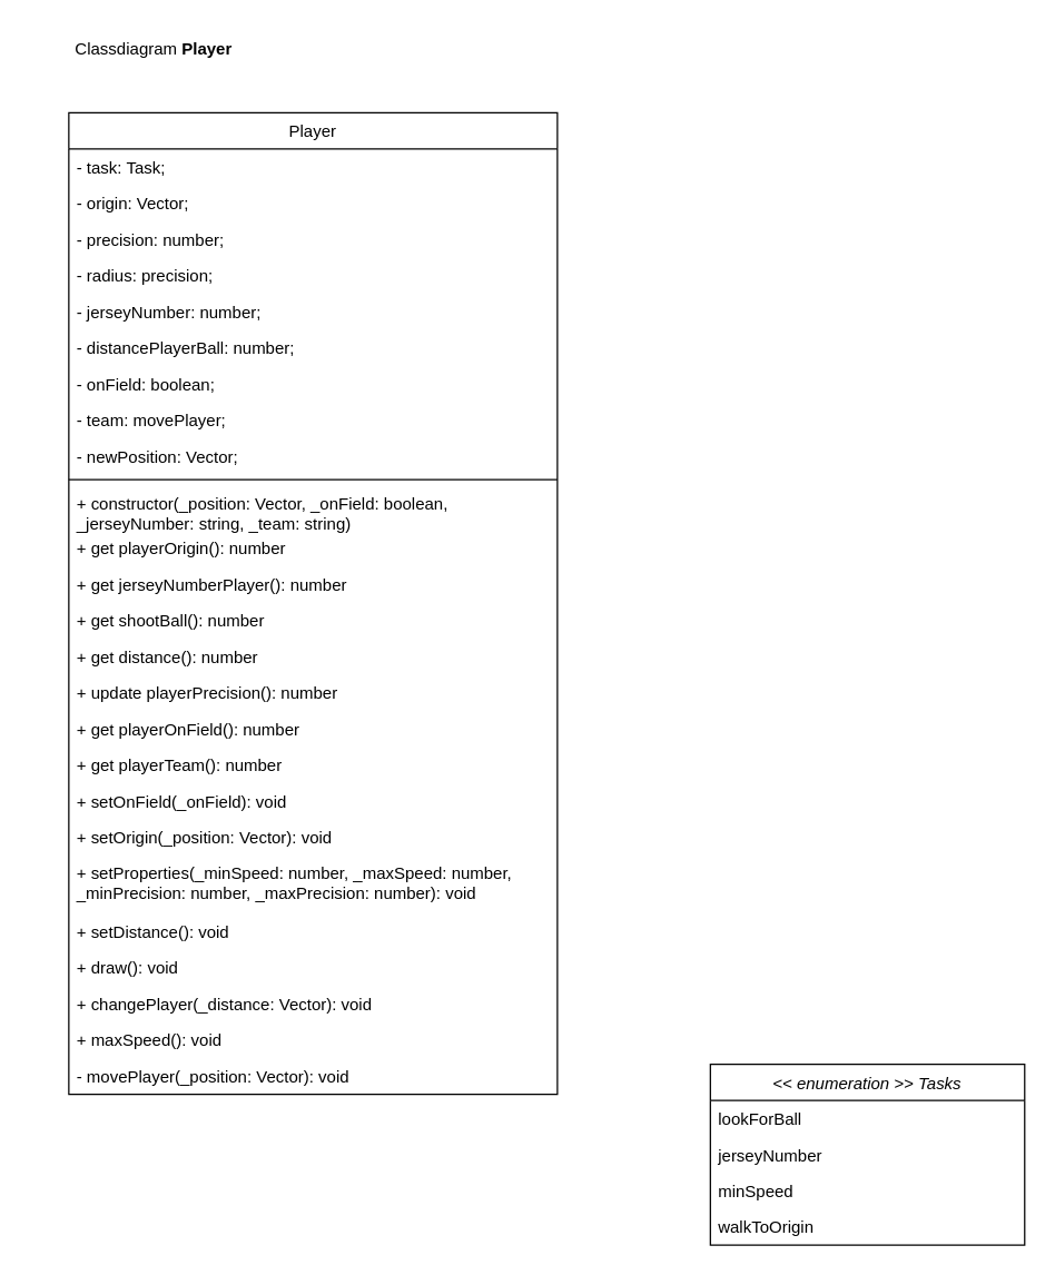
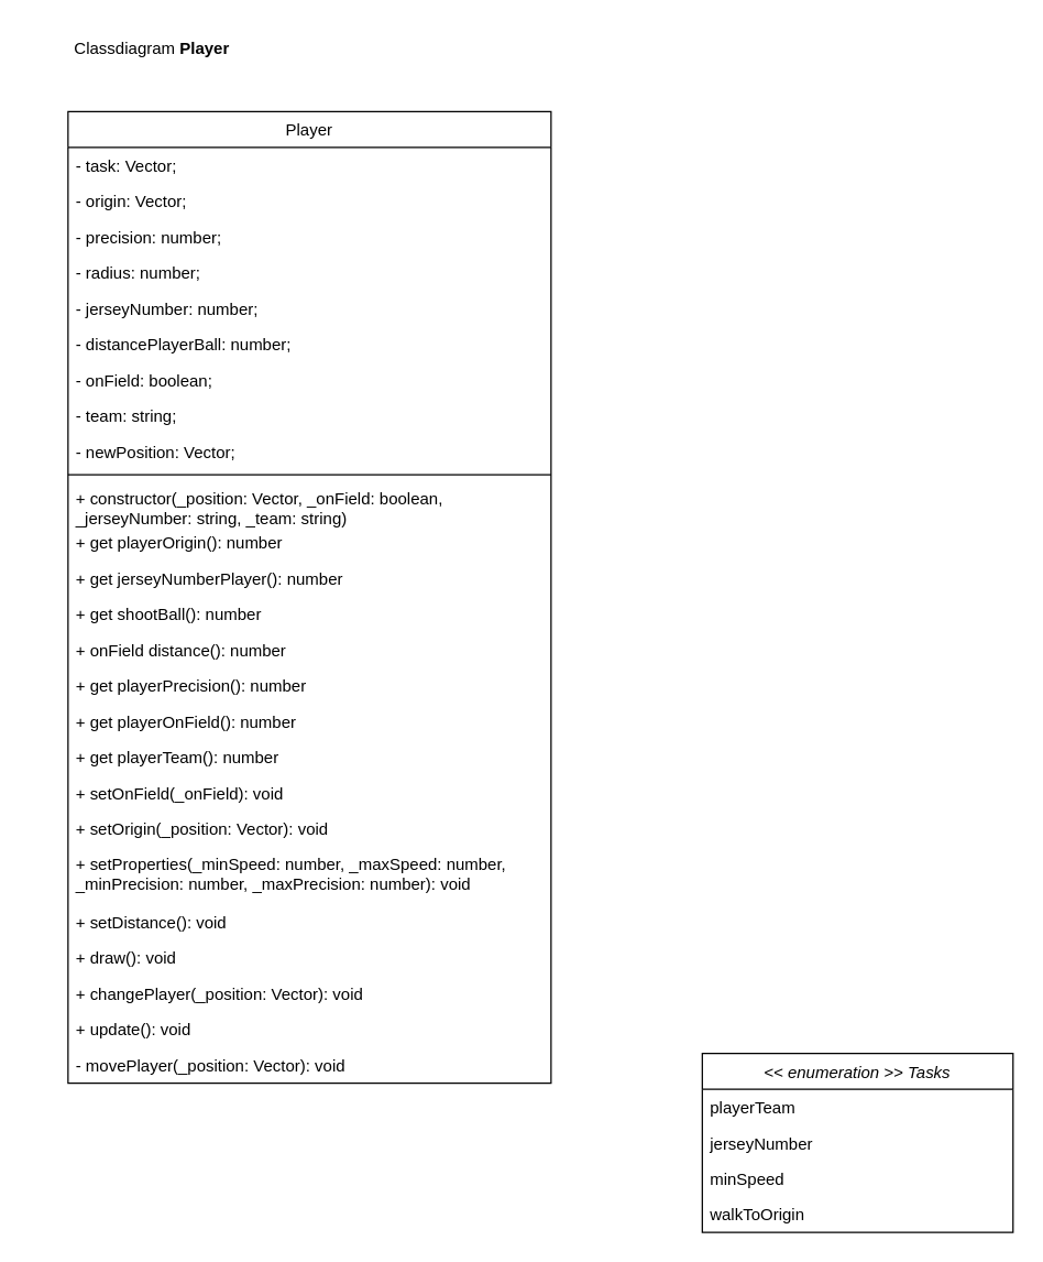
  <mxCell id="0" />
  <mxCell id="1" parent="0" />
  <mxCell id="2" value="Player" style="swimlane;fontStyle=0;align=center;verticalAlign=top;childLayout=stackLayout;horizontal=1;startSize=26;horizontalStack=0;resizeParent=1;resizeLast=0;collapsible=1;marginBottom=0;shadow=0;strokeWidth=1;" parent="1" vertex="1"><mxGeometry x="48.71" y="80.55" width="351.29" height="706" as="geometry"><mxRectangle x="30" y="80" width="160" height="26" as="alternateBounds" /></mxGeometry></mxCell>
- <mxCell id="3" value="- task: Task;" style="text;align=left;verticalAlign=top;spacingLeft=4;spacingRight=4;overflow=hidden;rotatable=0;points=[[0,0.5],[1,0.5]];portConstraint=eastwest;shadow=0;html=0;" parent="2" vertex="1"><mxGeometry y="26" width="351.29" height="26" as="geometry" /></mxCell>
+ <mxCell id="3" value="- task: Vector;" style="text;align=left;verticalAlign=top;spacingLeft=4;spacingRight=4;overflow=hidden;rotatable=0;points=[[0,0.5],[1,0.5]];portConstraint=eastwest;shadow=0;html=0;" parent="2" vertex="1"><mxGeometry y="26" width="351.29" height="26" as="geometry" /></mxCell>
  <mxCell id="4" value="- origin: Vector;" style="text;align=left;verticalAlign=top;spacingLeft=4;spacingRight=4;overflow=hidden;rotatable=0;points=[[0,0.5],[1,0.5]];portConstraint=eastwest;shadow=0;html=0;" parent="2" vertex="1"><mxGeometry y="52" width="351.29" height="26" as="geometry" /></mxCell>
  <mxCell id="5" value="- precision: number;" style="text;align=left;verticalAlign=top;spacingLeft=4;spacingRight=4;overflow=hidden;rotatable=0;points=[[0,0.5],[1,0.5]];portConstraint=eastwest;shadow=0;html=0;" parent="2" vertex="1"><mxGeometry y="78" width="351.29" height="26" as="geometry" /></mxCell>
- <mxCell id="6" value="- radius: precision;" style="text;align=left;verticalAlign=top;spacingLeft=4;spacingRight=4;overflow=hidden;rotatable=0;points=[[0,0.5],[1,0.5]];portConstraint=eastwest;shadow=0;html=0;" parent="2" vertex="1"><mxGeometry y="104" width="351.29" height="26" as="geometry" /></mxCell>
+ <mxCell id="6" value="- radius: number;" style="text;align=left;verticalAlign=top;spacingLeft=4;spacingRight=4;overflow=hidden;rotatable=0;points=[[0,0.5],[1,0.5]];portConstraint=eastwest;shadow=0;html=0;" parent="2" vertex="1"><mxGeometry y="104" width="351.29" height="26" as="geometry" /></mxCell>
  <mxCell id="7" value="- jerseyNumber: number;" style="text;align=left;verticalAlign=top;spacingLeft=4;spacingRight=4;overflow=hidden;rotatable=0;points=[[0,0.5],[1,0.5]];portConstraint=eastwest;shadow=0;html=0;" parent="2" vertex="1"><mxGeometry y="130" width="351.29" height="26" as="geometry" /></mxCell>
  <mxCell id="8" value="- distancePlayerBall: number;" style="text;align=left;verticalAlign=top;spacingLeft=4;spacingRight=4;overflow=hidden;rotatable=0;points=[[0,0.5],[1,0.5]];portConstraint=eastwest;shadow=0;html=0;" parent="2" vertex="1"><mxGeometry y="156" width="351.29" height="26" as="geometry" /></mxCell>
  <mxCell id="9" value="- onField: boolean;" style="text;align=left;verticalAlign=top;spacingLeft=4;spacingRight=4;overflow=hidden;rotatable=0;points=[[0,0.5],[1,0.5]];portConstraint=eastwest;shadow=0;html=0;" parent="2" vertex="1"><mxGeometry y="182" width="351.29" height="26" as="geometry" /></mxCell>
- <mxCell id="10" value="- team: movePlayer;" style="text;align=left;verticalAlign=top;spacingLeft=4;spacingRight=4;overflow=hidden;rotatable=0;points=[[0,0.5],[1,0.5]];portConstraint=eastwest;shadow=0;html=0;" vertex="1" parent="2"><mxGeometry y="208" width="351.29" height="26" as="geometry" /></mxCell>
+ <mxCell id="10" value="- team: string;" style="text;align=left;verticalAlign=top;spacingLeft=4;spacingRight=4;overflow=hidden;rotatable=0;points=[[0,0.5],[1,0.5]];portConstraint=eastwest;shadow=0;html=0;" vertex="1" parent="2"><mxGeometry y="208" width="351.29" height="26" as="geometry" /></mxCell>
  <mxCell id="11" value="- newPosition: Vector;" style="text;align=left;verticalAlign=top;spacingLeft=4;spacingRight=4;overflow=hidden;rotatable=0;points=[[0,0.5],[1,0.5]];portConstraint=eastwest;shadow=0;html=0;" vertex="1" parent="2"><mxGeometry y="234" width="351.29" height="26" as="geometry" /></mxCell>
  <mxCell id="12" value="" style="line;html=1;strokeWidth=1;align=left;verticalAlign=middle;spacingTop=-1;spacingLeft=3;spacingRight=3;rotatable=0;labelPosition=right;points=[];portConstraint=eastwest;" parent="2" vertex="1"><mxGeometry y="260" width="351.29" height="8" as="geometry" /></mxCell>
  <mxCell id="13" value="+ constructor(_position: Vector, _onField: boolean, &#10;_jerseyNumber: string, _team: string)" style="text;align=left;verticalAlign=top;spacingLeft=4;spacingRight=4;overflow=hidden;rotatable=0;points=[[0,0.5],[1,0.5]];portConstraint=eastwest;" parent="2" vertex="1"><mxGeometry y="268" width="351.29" height="32" as="geometry" /></mxCell>
  <mxCell id="14" value="+ get playerOrigin(): number" style="text;align=left;verticalAlign=top;spacingLeft=4;spacingRight=4;overflow=hidden;rotatable=0;points=[[0,0.5],[1,0.5]];portConstraint=eastwest;" vertex="1" parent="2"><mxGeometry y="300" width="351.29" height="26" as="geometry" /></mxCell>
  <mxCell id="15" value="+ get jerseyNumberPlayer(): number" style="text;align=left;verticalAlign=top;spacingLeft=4;spacingRight=4;overflow=hidden;rotatable=0;points=[[0,0.5],[1,0.5]];portConstraint=eastwest;" parent="2" vertex="1"><mxGeometry y="326" width="351.29" height="26" as="geometry" /></mxCell>
  <mxCell id="16" value="+ get shootBall(): number" style="text;align=left;verticalAlign=top;spacingLeft=4;spacingRight=4;overflow=hidden;rotatable=0;points=[[0,0.5],[1,0.5]];portConstraint=eastwest;" parent="2" vertex="1"><mxGeometry y="352" width="351.29" height="26" as="geometry" /></mxCell>
- <mxCell id="17" value="+ get distance(): number" style="text;align=left;verticalAlign=top;spacingLeft=4;spacingRight=4;overflow=hidden;rotatable=0;points=[[0,0.5],[1,0.5]];portConstraint=eastwest;" parent="2" vertex="1"><mxGeometry y="378" width="351.29" height="26" as="geometry" /></mxCell>
- <mxCell id="18" value="+ update playerPrecision(): number" style="text;align=left;verticalAlign=top;spacingLeft=4;spacingRight=4;overflow=hidden;rotatable=0;points=[[0,0.5],[1,0.5]];portConstraint=eastwest;" parent="2" vertex="1"><mxGeometry y="404" width="351.29" height="26" as="geometry" /></mxCell>
+ <mxCell id="17" value="+ onField distance(): number" style="text;align=left;verticalAlign=top;spacingLeft=4;spacingRight=4;overflow=hidden;rotatable=0;points=[[0,0.5],[1,0.5]];portConstraint=eastwest;" parent="2" vertex="1"><mxGeometry y="378" width="351.29" height="26" as="geometry" /></mxCell>
+ <mxCell id="18" value="+ get playerPrecision(): number" style="text;align=left;verticalAlign=top;spacingLeft=4;spacingRight=4;overflow=hidden;rotatable=0;points=[[0,0.5],[1,0.5]];portConstraint=eastwest;" parent="2" vertex="1"><mxGeometry y="404" width="351.29" height="26" as="geometry" /></mxCell>
  <mxCell id="19" value="+ get playerOnField(): number" style="text;align=left;verticalAlign=top;spacingLeft=4;spacingRight=4;overflow=hidden;rotatable=0;points=[[0,0.5],[1,0.5]];portConstraint=eastwest;" parent="2" vertex="1"><mxGeometry y="430" width="351.29" height="26" as="geometry" /></mxCell>
  <mxCell id="20" value="+ get playerTeam(): number" style="text;align=left;verticalAlign=top;spacingLeft=4;spacingRight=4;overflow=hidden;rotatable=0;points=[[0,0.5],[1,0.5]];portConstraint=eastwest;" parent="2" vertex="1"><mxGeometry y="456" width="351.29" height="26" as="geometry" /></mxCell>
  <mxCell id="21" value="+ setOnField(_onField): void" style="text;align=left;verticalAlign=top;spacingLeft=4;spacingRight=4;overflow=hidden;rotatable=0;points=[[0,0.5],[1,0.5]];portConstraint=eastwest;" parent="2" vertex="1"><mxGeometry y="482" width="351.29" height="26" as="geometry" /></mxCell>
  <mxCell id="22" value="+ setOrigin(_position: Vector): void" style="text;align=left;verticalAlign=top;spacingLeft=4;spacingRight=4;overflow=hidden;rotatable=0;points=[[0,0.5],[1,0.5]];portConstraint=eastwest;" vertex="1" parent="2"><mxGeometry y="508" width="351.29" height="26" as="geometry" /></mxCell>
  <mxCell id="23" value="+ setProperties(_minSpeed: number, _maxSpeed: number, &#10;_minPrecision: number, _maxPrecision: number): void" style="text;align=left;verticalAlign=top;spacingLeft=4;spacingRight=4;overflow=hidden;rotatable=0;points=[[0,0.5],[1,0.5]];portConstraint=eastwest;" parent="2" vertex="1"><mxGeometry y="534" width="351.29" height="42" as="geometry" /></mxCell>
  <mxCell id="24" value="+ setDistance(): void" style="text;align=left;verticalAlign=top;spacingLeft=4;spacingRight=4;overflow=hidden;rotatable=0;points=[[0,0.5],[1,0.5]];portConstraint=eastwest;" parent="2" vertex="1"><mxGeometry y="576" width="351.29" height="26" as="geometry" /></mxCell>
  <mxCell id="25" value="+ draw(): void" style="text;align=left;verticalAlign=top;spacingLeft=4;spacingRight=4;overflow=hidden;rotatable=0;points=[[0,0.5],[1,0.5]];portConstraint=eastwest;" parent="2" vertex="1"><mxGeometry y="602" width="351.29" height="26" as="geometry" /></mxCell>
- <mxCell id="26" value="+ changePlayer(_distance: Vector): void" style="text;align=left;verticalAlign=top;spacingLeft=4;spacingRight=4;overflow=hidden;rotatable=0;points=[[0,0.5],[1,0.5]];portConstraint=eastwest;" parent="2" vertex="1"><mxGeometry y="628" width="351.29" height="26" as="geometry" /></mxCell>
- <mxCell id="27" value="+ maxSpeed(): void" style="text;align=left;verticalAlign=top;spacingLeft=4;spacingRight=4;overflow=hidden;rotatable=0;points=[[0,0.5],[1,0.5]];portConstraint=eastwest;" parent="2" vertex="1"><mxGeometry y="654" width="351.29" height="26" as="geometry" /></mxCell>
+ <mxCell id="26" value="+ changePlayer(_position: Vector): void" style="text;align=left;verticalAlign=top;spacingLeft=4;spacingRight=4;overflow=hidden;rotatable=0;points=[[0,0.5],[1,0.5]];portConstraint=eastwest;" parent="2" vertex="1"><mxGeometry y="628" width="351.29" height="26" as="geometry" /></mxCell>
+ <mxCell id="27" value="+ update(): void" style="text;align=left;verticalAlign=top;spacingLeft=4;spacingRight=4;overflow=hidden;rotatable=0;points=[[0,0.5],[1,0.5]];portConstraint=eastwest;" parent="2" vertex="1"><mxGeometry y="654" width="351.29" height="26" as="geometry" /></mxCell>
  <mxCell id="28" value="- movePlayer(_position: Vector): void" style="text;align=left;verticalAlign=top;spacingLeft=4;spacingRight=4;overflow=hidden;rotatable=0;points=[[0,0.5],[1,0.5]];portConstraint=eastwest;" parent="2" vertex="1"><mxGeometry y="680" width="351.29" height="26" as="geometry" /></mxCell>
  <mxCell id="29" value="&lt;&lt; enumeration &gt;&gt; Tasks" style="swimlane;fontStyle=2;align=center;verticalAlign=top;childLayout=stackLayout;horizontal=1;startSize=26;horizontalStack=0;resizeParent=1;resizeLast=0;collapsible=1;marginBottom=0;shadow=0;strokeWidth=1;" parent="1" vertex="1"><mxGeometry x="510" y="765" width="226" height="130" as="geometry"><mxRectangle x="334" y="60" width="160" height="26" as="alternateBounds" /></mxGeometry></mxCell>
- <mxCell id="30" value="lookForBall" style="text;align=left;verticalAlign=top;spacingLeft=4;spacingRight=4;overflow=hidden;rotatable=0;points=[[0,0.5],[1,0.5]];portConstraint=eastwest;shadow=0;html=0;" parent="29" vertex="1"><mxGeometry y="26" width="226" height="26" as="geometry" /></mxCell>
+ <mxCell id="30" value="playerTeam" style="text;align=left;verticalAlign=top;spacingLeft=4;spacingRight=4;overflow=hidden;rotatable=0;points=[[0,0.5],[1,0.5]];portConstraint=eastwest;shadow=0;html=0;" parent="29" vertex="1"><mxGeometry y="26" width="226" height="26" as="geometry" /></mxCell>
  <mxCell id="31" value="jerseyNumber" style="text;align=left;verticalAlign=top;spacingLeft=4;spacingRight=4;overflow=hidden;rotatable=0;points=[[0,0.5],[1,0.5]];portConstraint=eastwest;" parent="29" vertex="1"><mxGeometry y="52" width="226" height="26" as="geometry" /></mxCell>
  <mxCell id="32" value="minSpeed" style="text;align=left;verticalAlign=top;spacingLeft=4;spacingRight=4;overflow=hidden;rotatable=0;points=[[0,0.5],[1,0.5]];portConstraint=eastwest;" parent="29" vertex="1"><mxGeometry y="78" width="226" height="26" as="geometry" /></mxCell>
  <mxCell id="33" value="walkToOrigin" style="text;align=left;verticalAlign=top;spacingLeft=4;spacingRight=4;overflow=hidden;rotatable=0;points=[[0,0.5],[1,0.5]];portConstraint=eastwest;" parent="29" vertex="1"><mxGeometry y="104" width="226" height="26" as="geometry" /></mxCell>
  <mxCell id="34" value="&lt;font style=&quot;font-size: 12px&quot;&gt;Classdiagram&amp;nbsp;&lt;b&gt;Player&lt;/b&gt;&lt;/font&gt;" style="text;html=1;strokeColor=none;fillColor=none;align=center;verticalAlign=middle;whiteSpace=wrap;" parent="1" vertex="1"><mxGeometry x="20" y="20" width="180" height="29.38" as="geometry" /></mxCell>
